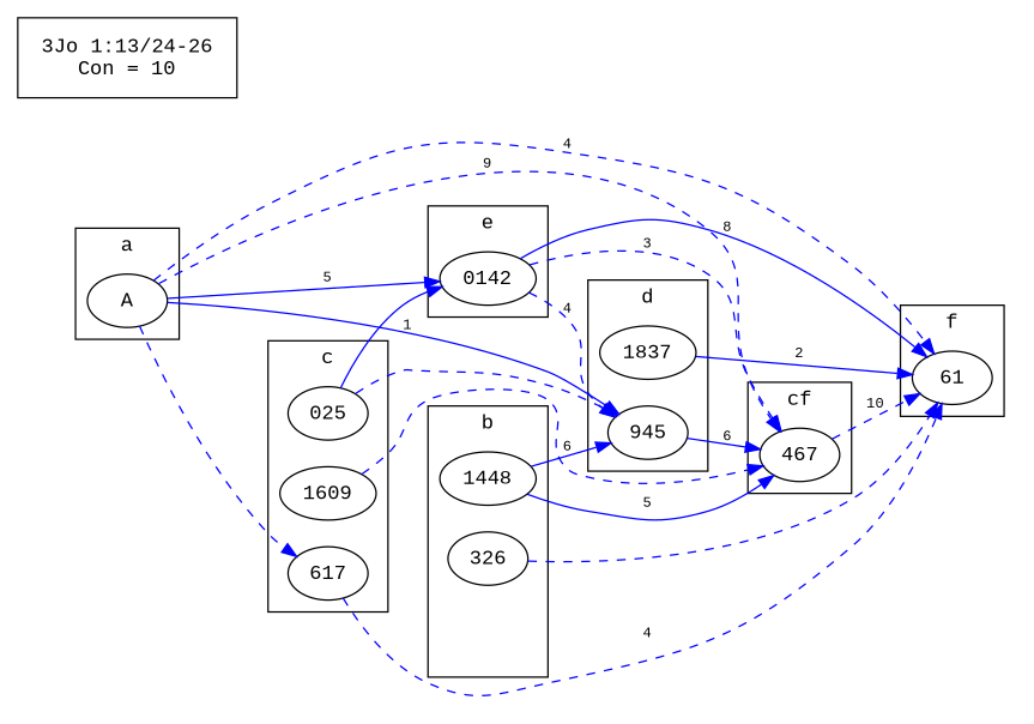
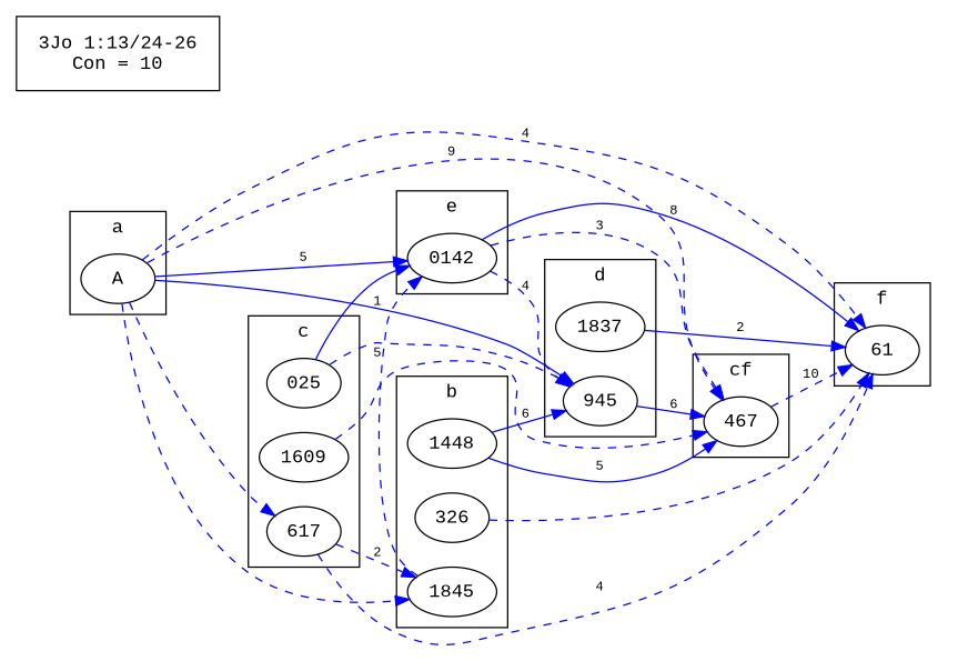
  digraph {
    fontname="Liberation Mono"
    rankdir=LR
    node [fontname="Liberation Mono" shape=ellipse]
    edge [color=blue fontname="Liberation Mono" style=dashed fontsize=10]
    n1 [label=A]
    n2 [label=326]
    n3 [label=1448]
+   n4 [label=1845]
    n5 [label=025]
    n6 [label=617]
    n7 [label=1609]
    n8 [label=467]
    n9 [label=945]
    n10 [label=1837]
    n11 [label=0142]
    n12 [label=61]
    n13 [label="3Jo 1:13/24-26\nCon = 10" shape=plaintext]
    subgraph cluster_1 {
      style=invis
      subgraph cluster_2 {
        label=a
        labeljust=c
        style=solid
        n1
      }
      subgraph cluster_3 {
        label=b
        labeljust=c
        style=solid
        n2
        n3
+       n4
      }
      subgraph cluster_4 {
        label=c
        labeljust=c
        style=solid
        n5
        n6
        n7
      }
      subgraph cluster_5 {
        label=cf
        labeljust=c
        style=solid
        n8
      }
      subgraph cluster_6 {
        label=d
        labeljust=c
        style=solid
        n9
        n10
      }
      subgraph cluster_7 {
        label=e
        labeljust=c
        style=solid
        n11
      }
      subgraph cluster_8 {
        label=f
        labeljust=c
        style=solid
        n12
      }
    }
    subgraph cluster_9 {
      n13
    }
+   n1 -> n4 [fontsize=""]
    n1 -> n6 [fontsize=""]
    n1 -> n8 [label=9]
    n1 -> n9 [label=1 style=solid]
    n1 -> n11 [label=5 style=solid]
    n1 -> n12 [label=4]
    n2 -> n12 [fontsize=""]
    n3 -> n8 [label=5 style=solid]
    n3 -> n9 [label=6 style=solid]
+   n4 -> n11 [label=5]
    n5 -> n9 [fontsize=""]
    n5 -> n11 [style=solid fontsize=""]
+   n6 -> n4 [label=2]
    n6 -> n12 [label=4]
    n7 -> n8 [fontsize=""]
    n8 -> n12 [label=10]
    n9 -> n8 [label=6 style=solid]
    n10 -> n12 [label=2 style=solid]
    n11 -> n8 [label=3]
    n11 -> n9 [label=4]
    n11 -> n12 [label=8 style=solid]
  }
